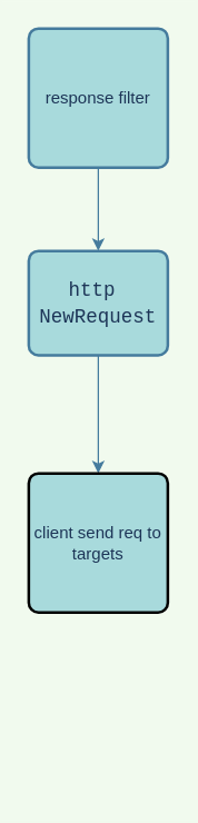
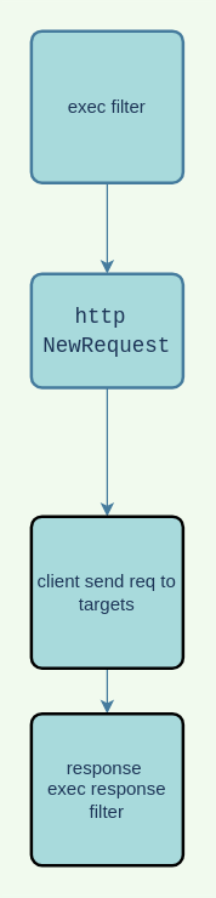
  <mxCell id="0" />
  <mxCell id="1" parent="0" />
  <mxCell id="2" style="edgeStyle=orthogonalEdgeStyle;curved=0;rounded=1;sketch=0;orthogonalLoop=1;jettySize=auto;html=1;fontColor=#1D3557;strokeColor=#457B9D;fillColor=#A8DADC;entryX=0.5;entryY=0;entryDx=0;entryDy=0;labelBackgroundColor=#F1FAEE;" edge="1" parent="1" source="3" target="5"><mxGeometry relative="1" as="geometry"><mxPoint x="70" y="210" as="targetPoint" /></mxGeometry></mxCell>
- <mxCell id="3" value="response filter" style="rounded=1;whiteSpace=wrap;html=1;absoluteArcSize=1;arcSize=14;strokeWidth=2;sketch=0;fontColor=#1D3557;fillColor=#A8DADC;strokeColor=#457B9D;" vertex="1" parent="1"><mxGeometry x="20" y="20" width="100" height="100" as="geometry" /></mxCell>
+ <mxCell id="3" value="exec filter" style="rounded=1;whiteSpace=wrap;html=1;absoluteArcSize=1;arcSize=14;strokeWidth=2;sketch=0;fontColor=#1D3557;fillColor=#A8DADC;strokeColor=#457B9D;" vertex="1" parent="1"><mxGeometry x="20" y="20" width="100" height="100" as="geometry" /></mxCell>
  <mxCell id="4" style="edgeStyle=orthogonalEdgeStyle;curved=0;rounded=1;sketch=0;orthogonalLoop=1;jettySize=auto;html=1;fontColor=#1D3557;strokeColor=#457B9D;fillColor=#A8DADC;" edge="1" parent="1" source="5" target="7"><mxGeometry relative="1" as="geometry"><mxPoint x="70" y="370" as="targetPoint" /></mxGeometry></mxCell>
  <mxCell id="5" value="&lt;div style=&quot;font-family: &amp;#34;consolas&amp;#34; , &amp;#34;courier new&amp;#34; , monospace ; font-size: 14px ; line-height: 19px&quot;&gt;http&amp;nbsp;&lt;/div&gt;&lt;div style=&quot;font-family: &amp;#34;consolas&amp;#34; , &amp;#34;courier new&amp;#34; , monospace ; font-size: 14px ; line-height: 19px&quot;&gt;&lt;span&gt;NewRequest&lt;/span&gt;&lt;/div&gt;" style="rounded=1;whiteSpace=wrap;html=1;absoluteArcSize=1;arcSize=14;strokeWidth=2;sketch=0;fillColor=#A8DADC;labelBackgroundColor=none;fontColor=#1D3557;strokeColor=#457B9D;" vertex="1" parent="1"><mxGeometry x="20" y="180" width="100" height="75" as="geometry" /></mxCell>
+ <mxCell id="6" style="edgeStyle=orthogonalEdgeStyle;curved=0;rounded=1;sketch=0;orthogonalLoop=1;jettySize=auto;html=1;fontColor=#1D3557;strokeColor=#457B9D;fillColor=#A8DADC;" edge="1" parent="1" source="7" target="8"><mxGeometry relative="1" as="geometry"><mxPoint x="70" y="520" as="targetPoint" /></mxGeometry></mxCell>
  <mxCell id="7" value="client send req to targets" style="rounded=1;whiteSpace=wrap;html=1;absoluteArcSize=1;arcSize=14;strokeWidth=2;sketch=0;fontColor=#1D3557;fillColor=#A8DADC;" vertex="1" parent="1"><mxGeometry x="20" y="340" width="100" height="100" as="geometry" /></mxCell>
+ <mxCell id="8" value="response&amp;nbsp;&lt;br&gt;exec response filter" style="rounded=1;whiteSpace=wrap;html=1;absoluteArcSize=1;arcSize=14;strokeWidth=2;sketch=0;fontColor=#1D3557;fillColor=#A8DADC;" vertex="1" parent="1"><mxGeometry x="20" y="470" width="100" height="100" as="geometry" /></mxCell>
